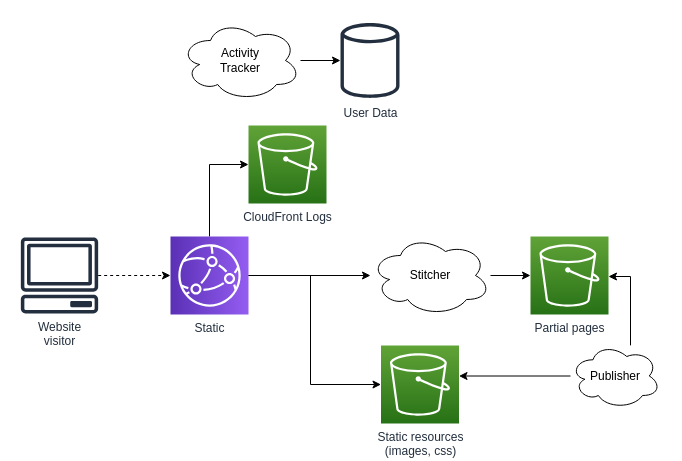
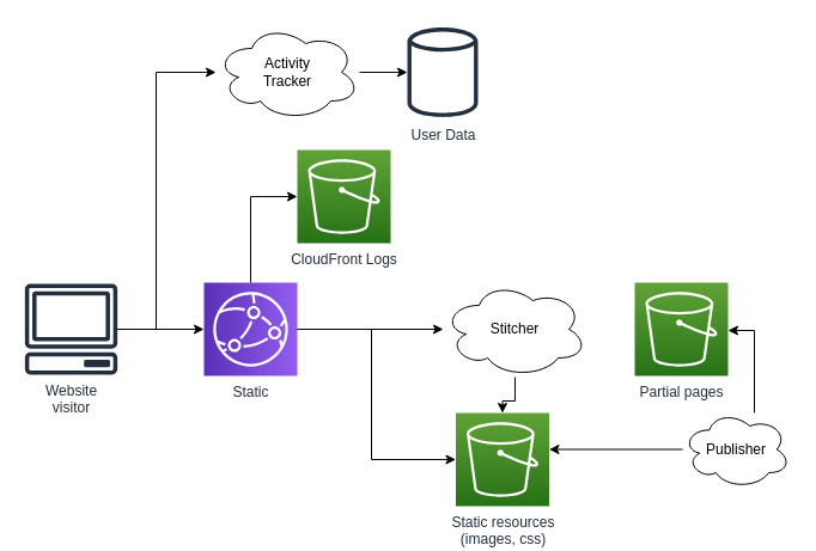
  <mxCell id="0" />
  <mxCell id="1" parent="0" />
  <mxCell id="2" value="" style="edgeStyle=none;rounded=0;orthogonalLoop=1;jettySize=auto;html=1;" parent="1" source="4" target="5" edge="1"><mxGeometry relative="1" as="geometry"><Array as="points"><mxPoint x="310" y="275" /><mxPoint x="310" y="384" /></Array></mxGeometry></mxCell>
  <mxCell id="3" value="" style="edgeStyle=none;rounded=0;orthogonalLoop=1;jettySize=auto;html=1;" parent="1" source="4" target="6" edge="1"><mxGeometry relative="1" as="geometry"><Array as="points"><mxPoint x="209" y="164" /></Array></mxGeometry></mxCell>
  <mxCell id="4" value="Static" style="outlineConnect=0;fontColor=#232F3E;gradientColor=#945DF2;gradientDirection=north;fillColor=#5A30B5;strokeColor=#ffffff;dashed=0;verticalLabelPosition=bottom;verticalAlign=top;align=center;html=1;fontSize=12;fontStyle=0;aspect=fixed;shape=mxgraph.aws4.resourceIcon;resIcon=mxgraph.aws4.cloudfront;direction=south;" parent="1" vertex="1"><mxGeometry x="170" y="236" width="78" height="78" as="geometry" /></mxCell>
  <mxCell id="5" value="Static resources&lt;br&gt;(images, css)" style="outlineConnect=0;fontColor=#232F3E;gradientColor=#60A337;gradientDirection=north;fillColor=#277116;strokeColor=#ffffff;dashed=0;verticalLabelPosition=bottom;verticalAlign=top;align=center;html=1;fontSize=12;fontStyle=0;aspect=fixed;shape=mxgraph.aws4.resourceIcon;resIcon=mxgraph.aws4.s3;" parent="1" vertex="1"><mxGeometry x="380.5" y="345" width="78" height="78" as="geometry" /></mxCell>
  <mxCell id="6" value="CloudFront Logs" style="outlineConnect=0;fontColor=#232F3E;gradientColor=#60A337;gradientDirection=north;fillColor=#277116;strokeColor=#ffffff;dashed=0;verticalLabelPosition=bottom;verticalAlign=top;align=center;html=1;fontSize=12;fontStyle=0;aspect=fixed;shape=mxgraph.aws4.resourceIcon;resIcon=mxgraph.aws4.s3;" parent="1" vertex="1"><mxGeometry x="248" y="125" width="78" height="78" as="geometry" /></mxCell>
  <mxCell id="7" value="" style="edgeStyle=orthogonalEdgeStyle;rounded=0;orthogonalLoop=1;jettySize=auto;html=1;" parent="1" source="9" target="5" edge="1"><mxGeometry relative="1" as="geometry"><Array as="points"><mxPoint x="610" y="355" /></Array></mxGeometry></mxCell>
  <mxCell id="8" value="" style="edgeStyle=orthogonalEdgeStyle;rounded=0;orthogonalLoop=1;jettySize=auto;html=1;" parent="1" source="9" target="16" edge="1"><mxGeometry relative="1" as="geometry"><Array as="points"><mxPoint x="630" y="276" /></Array></mxGeometry></mxCell>
  <mxCell id="9" value="Publisher" style="ellipse;shape=cloud;whiteSpace=wrap;html=1;" parent="1" vertex="1"><mxGeometry x="570" y="343" width="90" height="65" as="geometry" /></mxCell>
  <mxCell id="10" value="" style="edgeStyle=orthogonalEdgeStyle;rounded=0;orthogonalLoop=1;jettySize=auto;html=1;" parent="1" source="11" target="15" edge="1"><mxGeometry relative="1" as="geometry" /></mxCell>
  <mxCell id="11" value="Activity&lt;br&gt;Tracker" style="ellipse;shape=cloud;whiteSpace=wrap;html=1;" parent="1" vertex="1"><mxGeometry x="180" y="20" width="120" height="80" as="geometry" /></mxCell>
- <mxCell id="12" value="" style="edgeStyle=orthogonalEdgeStyle;rounded=0;orthogonalLoop=1;jettySize=auto;html=1;dashed=1;" parent="1" source="14" target="4" edge="1"><mxGeometry relative="1" as="geometry" /></mxCell>
+ <mxCell id="12" value="" style="edgeStyle=orthogonalEdgeStyle;rounded=0;orthogonalLoop=1;jettySize=auto;html=1;" parent="1" source="14" target="4" edge="1"><mxGeometry relative="1" as="geometry" /></mxCell>
+ <mxCell id="13" value="" style="edgeStyle=orthogonalEdgeStyle;rounded=0;orthogonalLoop=1;jettySize=auto;html=1;" parent="1" source="14" target="11" edge="1"><mxGeometry relative="1" as="geometry"><Array as="points"><mxPoint x="130" y="275" /><mxPoint x="130" y="60" /></Array></mxGeometry></mxCell>
  <mxCell id="14" value="Website&lt;br&gt;visitor" style="outlineConnect=0;fontColor=#232F3E;gradientColor=none;fillColor=#232F3E;strokeColor=none;dashed=0;verticalLabelPosition=bottom;verticalAlign=top;align=center;html=1;fontSize=12;fontStyle=0;aspect=fixed;pointerEvents=1;shape=mxgraph.aws4.client;" parent="1" vertex="1"><mxGeometry x="20" y="237" width="78" height="76" as="geometry" /></mxCell>
  <mxCell id="15" value="User Data" style="outlineConnect=0;fontColor=#232F3E;gradientColor=none;fillColor=#232F3E;strokeColor=none;dashed=0;verticalLabelPosition=bottom;verticalAlign=top;align=center;html=1;fontSize=12;fontStyle=0;aspect=fixed;pointerEvents=1;shape=mxgraph.aws4.generic_database;" parent="1" vertex="1"><mxGeometry x="340" y="21" width="59" height="78" as="geometry" /></mxCell>
  <mxCell id="16" value="Partial pages" style="outlineConnect=0;fontColor=#232F3E;gradientColor=#60A337;gradientDirection=north;fillColor=#277116;strokeColor=#ffffff;dashed=0;verticalLabelPosition=bottom;verticalAlign=top;align=center;html=1;fontSize=12;fontStyle=0;aspect=fixed;shape=mxgraph.aws4.resourceIcon;resIcon=mxgraph.aws4.s3;" parent="1" vertex="1"><mxGeometry x="530" y="236" width="78" height="78" as="geometry" /></mxCell>
- <mxCell id="17" value="" style="edgeStyle=orthogonalEdgeStyle;rounded=0;orthogonalLoop=1;jettySize=auto;html=1;" parent="1" source="18" target="16" edge="1"><mxGeometry relative="1" as="geometry" /></mxCell>
+ <mxCell id="17" value="" style="edgeStyle=orthogonalEdgeStyle;rounded=0;orthogonalLoop=1;jettySize=auto;html=1;" parent="1" source="18" target="5" edge="1"><mxGeometry relative="1" as="geometry" /></mxCell>
  <mxCell id="18" value="Stitcher" style="ellipse;shape=cloud;whiteSpace=wrap;html=1;" parent="1" vertex="1"><mxGeometry x="370" y="235" width="120" height="80" as="geometry" /></mxCell>
  <mxCell id="19" value="" style="edgeStyle=none;rounded=0;orthogonalLoop=1;jettySize=auto;html=1;" parent="1" source="4" target="18" edge="1"><mxGeometry relative="1" as="geometry"><mxPoint x="248" y="275" as="sourcePoint" /><mxPoint x="380.5" y="384" as="targetPoint" /><Array as="points" /></mxGeometry></mxCell>
